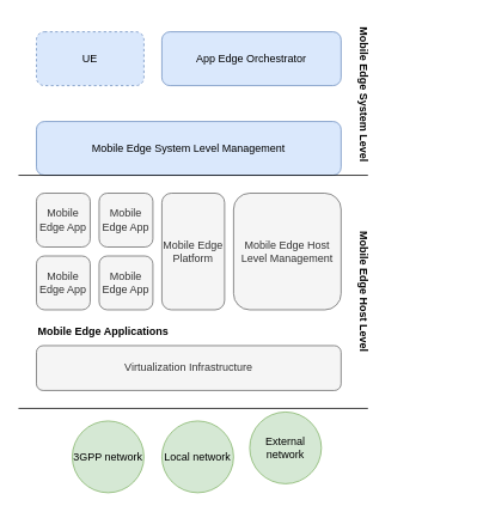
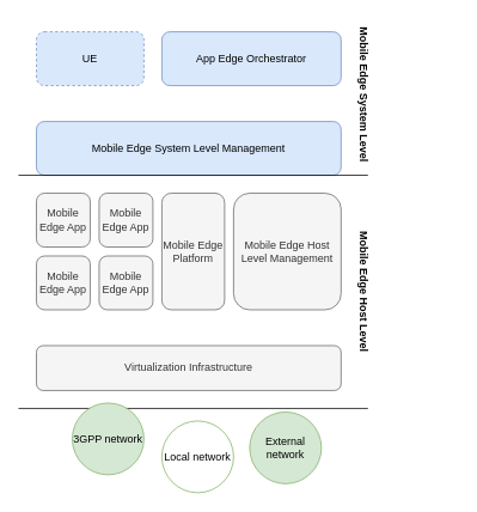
  <mxCell id="0" />
  <mxCell id="1" parent="0" />
  <mxCell id="2" value="UE" style="rounded=1;whiteSpace=wrap;html=1;fillColor=#dae8fc;strokeColor=#6c8ebf;dashed=1;" vertex="1" parent="1"><mxGeometry x="40" y="20" width="120" height="60" as="geometry" /></mxCell>
  <mxCell id="3" value="App Edge Orchestrator" style="rounded=1;whiteSpace=wrap;html=1;fillColor=#dae8fc;strokeColor=#6c8ebf;" vertex="1" parent="1"><mxGeometry x="180" y="20" width="200" height="60" as="geometry" /></mxCell>
  <mxCell id="4" value="Mobile Edge System Level Management" style="rounded=1;whiteSpace=wrap;html=1;fillColor=#dae8fc;strokeColor=#6c8ebf;" vertex="1" parent="1"><mxGeometry x="40" y="120" width="340" height="60" as="geometry" /></mxCell>
  <mxCell id="5" value="" style="endArrow=none;html=1;" edge="1" parent="1"><mxGeometry width="50" height="50" relative="1" as="geometry"><mxPoint x="20" y="180" as="sourcePoint" /><mxPoint x="410" y="180" as="targetPoint" /></mxGeometry></mxCell>
  <mxCell id="6" value="Mobile Edge System Level" style="text;html=1;strokeColor=none;fillColor=none;align=center;verticalAlign=middle;whiteSpace=wrap;rounded=0;fontStyle=1;rotation=90;" vertex="1" parent="1"><mxGeometry x="300" y="80" width="210" height="20" as="geometry" /></mxCell>
  <mxCell id="7" value="Mobile Edge App" style="rounded=1;whiteSpace=wrap;html=1;fillColor=#f5f5f5;strokeColor=#666666;fontColor=#333333;" vertex="1" parent="1"><mxGeometry x="40" y="200" width="60" height="60" as="geometry" /></mxCell>
  <mxCell id="8" value="&lt;span&gt;Mobile Edge App&lt;/span&gt;" style="rounded=1;whiteSpace=wrap;html=1;fillColor=#f5f5f5;strokeColor=#666666;fontColor=#333333;" vertex="1" parent="1"><mxGeometry x="40" y="270" width="60" height="60" as="geometry" /></mxCell>
  <mxCell id="9" value="&lt;span&gt;Mobile Edge App&lt;/span&gt;" style="rounded=1;whiteSpace=wrap;html=1;fillColor=#f5f5f5;strokeColor=#666666;fontColor=#333333;" vertex="1" parent="1"><mxGeometry x="110" y="200" width="60" height="60" as="geometry" /></mxCell>
  <mxCell id="10" value="&lt;span&gt;Mobile Edge App&lt;/span&gt;" style="rounded=1;whiteSpace=wrap;html=1;fillColor=#f5f5f5;strokeColor=#666666;fontColor=#333333;" vertex="1" parent="1"><mxGeometry x="110" y="270" width="60" height="60" as="geometry" /></mxCell>
  <mxCell id="11" value="Mobile Edge Platform" style="rounded=1;whiteSpace=wrap;html=1;fillColor=#f5f5f5;strokeColor=#666666;fontColor=#333333;" vertex="1" parent="1"><mxGeometry x="180" y="200" width="70" height="130" as="geometry" /></mxCell>
  <mxCell id="12" value="Mobile Edge Host Level Management" style="rounded=1;whiteSpace=wrap;html=1;fillColor=#f5f5f5;strokeColor=#666666;fontColor=#333333;" vertex="1" parent="1"><mxGeometry x="260" y="200" width="120" height="130" as="geometry" /></mxCell>
  <mxCell id="13" value="Virtualization Infrastructure" style="rounded=1;whiteSpace=wrap;html=1;fillColor=#f5f5f5;strokeColor=#666666;fontColor=#333333;" vertex="1" parent="1"><mxGeometry x="40" y="370" width="340" height="50" as="geometry" /></mxCell>
- <mxCell id="14" value="Mobile Edge Applications" style="text;html=1;fontStyle=1" vertex="1" parent="1"><mxGeometry x="40" y="340" width="160" height="30" as="geometry" /></mxCell>
  <mxCell id="15" value="" style="endArrow=none;html=1;" edge="1" parent="1"><mxGeometry width="50" height="50" relative="1" as="geometry"><mxPoint x="20" y="440" as="sourcePoint" /><mxPoint x="410" y="440" as="targetPoint" /></mxGeometry></mxCell>
  <mxCell id="16" value="Mobile Edge Host Level" style="text;html=1;strokeColor=none;fillColor=none;align=center;verticalAlign=middle;whiteSpace=wrap;rounded=0;fontStyle=1;rotation=90;" vertex="1" parent="1"><mxGeometry x="300" y="300" width="210" height="20" as="geometry" /></mxCell>
- <mxCell id="17" value="3GPP network" style="ellipse;whiteSpace=wrap;html=1;aspect=fixed;fillColor=#d5e8d4;strokeColor=#82b366;" vertex="1" parent="1"><mxGeometry x="80" y="454" width="80" height="80" as="geometry" /></mxCell>
- <mxCell id="18" value="Local network" style="ellipse;whiteSpace=wrap;html=1;aspect=fixed;fillColor=#d5e8d4;strokeColor=#82b366;" vertex="1" parent="1"><mxGeometry x="180" y="454" width="80" height="80" as="geometry" /></mxCell>
+ <mxCell id="17" value="3GPP network" style="ellipse;whiteSpace=wrap;html=1;aspect=fixed;fillColor=#d5e8d4;strokeColor=#82b366;" vertex="1" parent="1"><mxGeometry x="80" y="434" width="80" height="80" as="geometry" /></mxCell>
+ <mxCell id="18" value="Local network" style="ellipse;whiteSpace=wrap;html=1;aspect=fixed;fillColor=#ffffff;strokeColor=#82b366;" vertex="1" parent="1"><mxGeometry x="180" y="454" width="80" height="80" as="geometry" /></mxCell>
  <mxCell id="19" value="External network" style="ellipse;whiteSpace=wrap;html=1;aspect=fixed;fillColor=#d5e8d4;strokeColor=#82b366;" vertex="1" parent="1"><mxGeometry x="278" y="444" width="80" height="80" as="geometry" /></mxCell>
